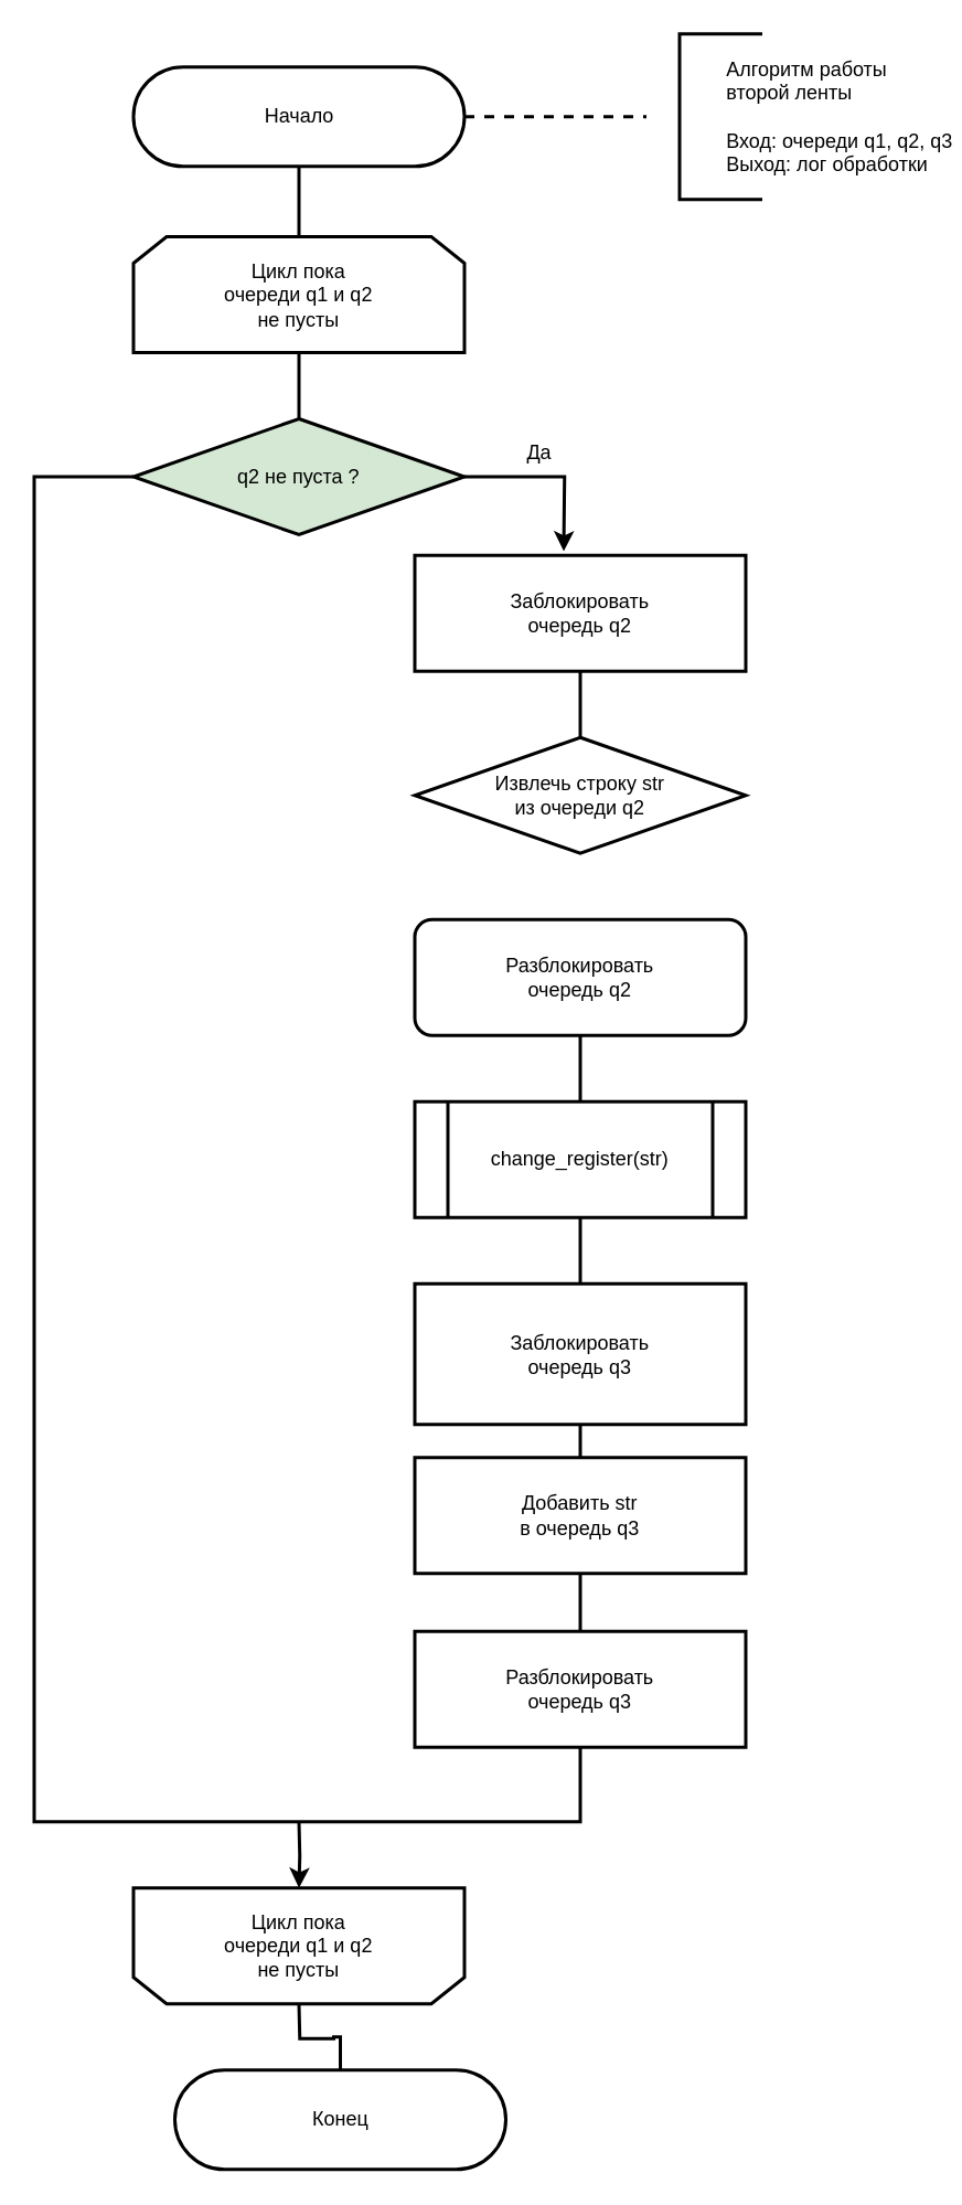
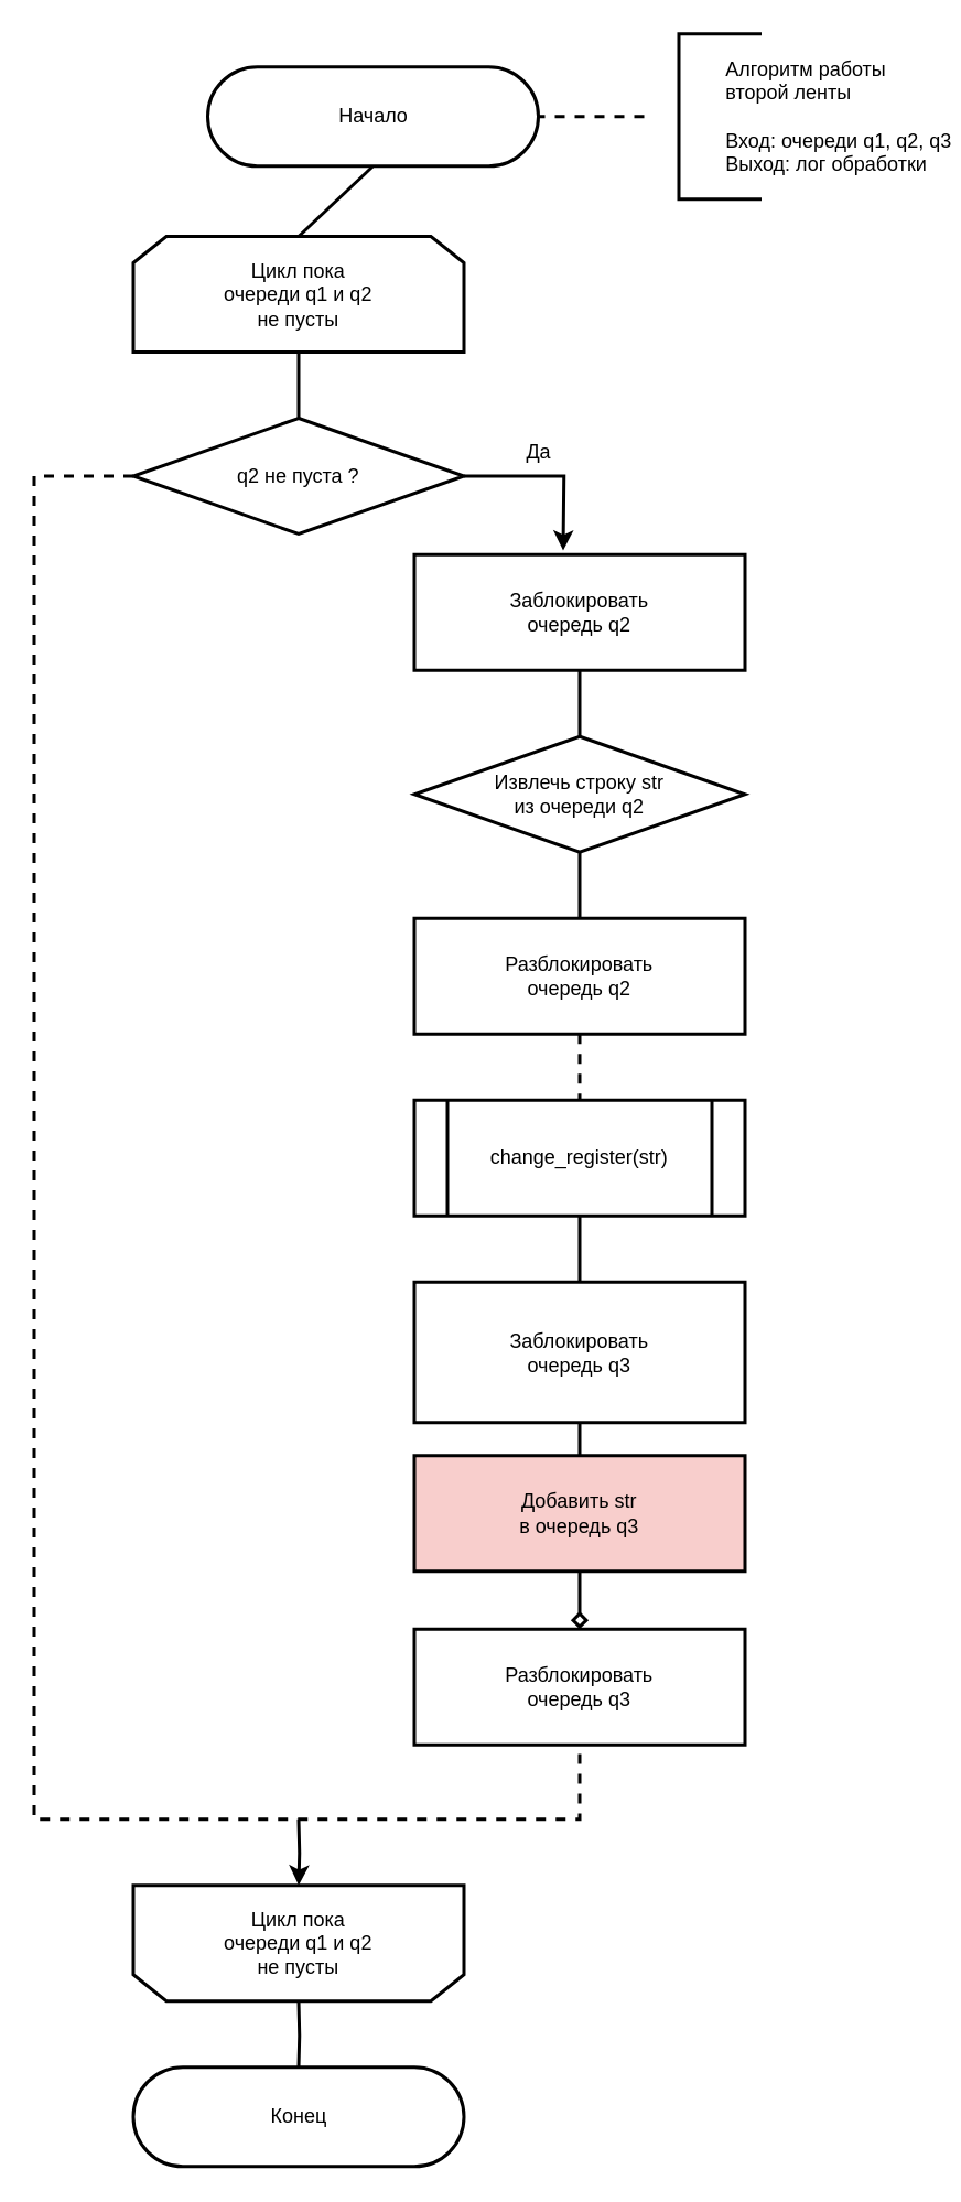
  <mxCell id="0" />
  <mxCell id="1" parent="0" />
  <mxCell id="2" style="edgeStyle=orthogonalEdgeStyle;rounded=0;orthogonalLoop=1;jettySize=auto;html=1;entryX=0;entryY=0.5;entryDx=0;entryDy=0;entryPerimeter=0;endArrow=none;endFill=0;strokeWidth=2;dashed=1;exitX=1;exitY=0.5;exitDx=0;exitDy=0;exitPerimeter=0;" parent="1" source="4" edge="1"><mxGeometry relative="1" as="geometry"><mxPoint x="330" y="140" as="sourcePoint" /><Array as="points"><mxPoint x="300" y="70" /><mxPoint x="300" y="70" /></Array><mxPoint x="390" y="70" as="targetPoint" /></mxGeometry></mxCell>
  <mxCell id="3" style="edgeStyle=none;html=1;exitX=0.5;exitY=0.5;exitDx=0;exitDy=30;exitPerimeter=0;strokeWidth=2;endArrow=none;endFill=0;" parent="1" source="4" edge="1"><mxGeometry relative="1" as="geometry"><mxPoint x="180" y="142.5" as="targetPoint" /></mxGeometry></mxCell>
- <mxCell id="4" value="&lt;font style=&quot;font-size: 12px&quot;&gt;Начало&lt;/font&gt;" style="html=1;dashed=0;whitespace=wrap;shape=mxgraph.dfd.start;strokeWidth=2;" parent="1" vertex="1"><mxGeometry x="80" y="40" width="200" height="60" as="geometry" /></mxCell>
+ <mxCell id="4" value="&lt;font style=&quot;font-size: 12px&quot;&gt;Начало&lt;/font&gt;" style="html=1;dashed=0;whitespace=wrap;shape=mxgraph.dfd.start;strokeWidth=2;" parent="1" vertex="1"><mxGeometry x="125" y="40" width="200" height="60" as="geometry" /></mxCell>
  <mxCell id="5" style="edgeStyle=orthogonalEdgeStyle;rounded=0;orthogonalLoop=1;jettySize=auto;html=1;exitX=0.5;exitY=1;exitDx=0;exitDy=0;" parent="1" edge="1"><mxGeometry relative="1" as="geometry"><mxPoint x="130" y="177.5" as="sourcePoint" /><mxPoint x="130" y="177.5" as="targetPoint" /></mxGeometry></mxCell>
- <mxCell id="6" value="&lt;font style=&quot;font-size: 12px&quot;&gt;Конец&lt;/font&gt;" style="html=1;dashed=0;whitespace=wrap;shape=mxgraph.dfd.start;strokeWidth=2;" parent="1" vertex="1"><mxGeometry x="105" y="1250" width="200" height="60" as="geometry" /></mxCell>
+ <mxCell id="6" value="&lt;font style=&quot;font-size: 12px&quot;&gt;Конец&lt;/font&gt;" style="html=1;dashed=0;whitespace=wrap;shape=mxgraph.dfd.start;strokeWidth=2;" parent="1" vertex="1"><mxGeometry x="80" y="1250" width="200" height="60" as="geometry" /></mxCell>
  <mxCell id="7" style="edgeStyle=orthogonalEdgeStyle;rounded=0;html=1;exitX=0.5;exitY=1;exitDx=0;exitDy=0;endArrow=classic;endFill=1;strokeWidth=2;entryX=0.5;entryY=1;entryDx=0;entryDy=0;" parent="1" target="8" edge="1"><mxGeometry relative="1" as="geometry"><mxPoint x="180" y="1100" as="sourcePoint" /></mxGeometry></mxCell>
  <mxCell id="8" value="Цикл пока&lt;br&gt;очереди q1 и q2&lt;br&gt;не пусты" style="shape=loopLimit;whiteSpace=wrap;html=1;strokeWidth=2;direction=west;" parent="1" vertex="1"><mxGeometry x="80" y="1140" width="200" height="70" as="geometry" /></mxCell>
  <mxCell id="9" style="edgeStyle=orthogonalEdgeStyle;rounded=0;orthogonalLoop=1;jettySize=auto;html=1;exitX=0.5;exitY=1;exitDx=0;exitDy=0;entryX=0.5;entryY=0.5;entryDx=0;entryDy=-30;entryPerimeter=0;endArrow=none;endFill=0;strokeWidth=2;" parent="1" target="6" edge="1"><mxGeometry relative="1" as="geometry"><mxPoint x="180" y="1210" as="sourcePoint" /></mxGeometry></mxCell>
  <mxCell id="10" style="edgeStyle=none;html=1;exitX=0.5;exitY=1;exitDx=0;exitDy=0;entryX=0.5;entryY=0;entryDx=0;entryDy=0;endArrow=none;endFill=0;strokeWidth=2;" parent="1" source="11" target="15" edge="1"><mxGeometry relative="1" as="geometry" /></mxCell>
  <mxCell id="11" value="Цикл пока&lt;br&gt;очереди q1 и q2&lt;br&gt;не пусты" style="shape=loopLimit;whiteSpace=wrap;html=1;strokeWidth=2;" parent="1" vertex="1"><mxGeometry x="80" y="142.5" width="200" height="70" as="geometry" /></mxCell>
  <mxCell id="12" style="edgeStyle=orthogonalEdgeStyle;rounded=0;orthogonalLoop=1;jettySize=auto;html=1;exitX=0.5;exitY=1;exitDx=0;exitDy=0;" parent="1" edge="1"><mxGeometry relative="1" as="geometry"><mxPoint x="120" y="267.5" as="sourcePoint" /><mxPoint x="120" y="267.5" as="targetPoint" /></mxGeometry></mxCell>
  <mxCell id="13" style="edgeStyle=orthogonalEdgeStyle;rounded=0;orthogonalLoop=1;jettySize=auto;html=1;exitX=1;exitY=0.5;exitDx=0;exitDy=0;entryX=0.5;entryY=0;entryDx=0;entryDy=0;endArrow=classic;endFill=1;strokeWidth=2;" parent="1" source="15" edge="1"><mxGeometry relative="1" as="geometry"><mxPoint x="340" y="332.5" as="targetPoint" /></mxGeometry></mxCell>
- <mxCell id="14" style="edgeStyle=orthogonalEdgeStyle;html=1;exitX=0;exitY=0.5;exitDx=0;exitDy=0;entryX=0.5;entryY=1;entryDx=0;entryDy=0;endArrow=none;endFill=0;strokeWidth=2;rounded=0;" parent="1" source="15" target="30" edge="1"><mxGeometry relative="1" as="geometry"><Array as="points"><mxPoint x="20" y="288" /><mxPoint x="20" y="1100" /><mxPoint x="350" y="1100" /></Array></mxGeometry></mxCell>
- <mxCell id="15" value="q2 не пуста ?" style="rhombus;whiteSpace=wrap;html=1;strokeWidth=2;fillColor=#d5e8d4;" parent="1" vertex="1"><mxGeometry x="80" y="252.5" width="200" height="70" as="geometry" /></mxCell>
+ <mxCell id="14" style="edgeStyle=orthogonalEdgeStyle;html=1;exitX=0;exitY=0.5;exitDx=0;exitDy=0;entryX=0.5;entryY=1;entryDx=0;entryDy=0;endArrow=none;endFill=0;strokeWidth=2;rounded=0;dashed=1;" parent="1" source="15" target="30" edge="1"><mxGeometry relative="1" as="geometry"><Array as="points"><mxPoint x="20" y="288" /><mxPoint x="20" y="1100" /><mxPoint x="350" y="1100" /></Array></mxGeometry></mxCell>
+ <mxCell id="15" value="q2 не пуста ?" style="rhombus;whiteSpace=wrap;html=1;strokeWidth=2;" parent="1" vertex="1"><mxGeometry x="80" y="252.5" width="200" height="70" as="geometry" /></mxCell>
  <mxCell id="16" value="Да" style="text;html=1;align=center;verticalAlign=middle;resizable=0;points=[];autosize=1;strokeColor=none;" parent="1" vertex="1"><mxGeometry x="310" y="262.5" width="30" height="20" as="geometry" /></mxCell>
  <mxCell id="17" value="&lt;div&gt;&lt;span style=&quot;white-space: pre&quot;&gt;&#09;&lt;/span&gt;Алгоритм работы&lt;/div&gt;&lt;div&gt;&lt;span style=&quot;white-space: pre&quot;&gt;&#09;&lt;/span&gt;второй ленты&lt;br&gt;&lt;/div&gt;&lt;div&gt;&lt;span&gt;&lt;br&gt;&lt;/span&gt;&lt;/div&gt;&lt;span style=&quot;white-space: pre&quot;&gt;&#09;&lt;/span&gt;Вход: очереди q1, q2, q3&amp;nbsp;&lt;br&gt;&lt;span style=&quot;white-space: pre&quot;&gt;&#09;&lt;/span&gt;Выход: лог обработки" style="strokeWidth=2;html=1;shape=mxgraph.flowchart.annotation_1;align=left;pointerEvents=1;" parent="1" vertex="1"><mxGeometry x="410" y="20" width="50" height="100" as="geometry" /></mxCell>
  <mxCell id="18" style="edgeStyle=none;rounded=0;html=1;exitX=0.5;exitY=1;exitDx=0;exitDy=0;entryX=0.5;entryY=0;entryDx=0;entryDy=0;endArrow=none;endFill=0;strokeWidth=2;" parent="1" target="22" edge="1"><mxGeometry relative="1" as="geometry"><mxPoint x="350" y="400" as="sourcePoint" /></mxGeometry></mxCell>
  <mxCell id="19" style="edgeStyle=none;html=1;exitX=0.5;exitY=1;exitDx=0;exitDy=0;endArrow=none;endFill=0;strokeWidth=2;entryX=0.5;entryY=0;entryDx=0;entryDy=0;" parent="1" source="20" target="29" edge="1"><mxGeometry relative="1" as="geometry"><mxPoint x="350" y="765" as="targetPoint" /></mxGeometry></mxCell>
  <mxCell id="20" value="change_register(str)" style="shape=process;whiteSpace=wrap;html=1;backgroundOutline=1;strokeWidth=2;align=center;" parent="1" vertex="1"><mxGeometry x="250" y="665" width="200" height="70" as="geometry" /></mxCell>
+ <mxCell id="21" style="edgeStyle=none;html=1;exitX=0.5;exitY=1;exitDx=0;exitDy=0;entryX=0.5;entryY=0;entryDx=0;entryDy=0;endArrow=none;endFill=0;strokeWidth=2;" parent="1" source="22" target="27" edge="1"><mxGeometry relative="1" as="geometry" /></mxCell>
  <mxCell id="22" value="&lt;font&gt;&lt;div&gt;Извлечь строку str&lt;/div&gt;&lt;div&gt;из очереди q2&lt;/div&gt;&lt;/font&gt;" style="rhombus;whiteSpace=wrap;html=1;strokeWidth=2;align=center;" parent="1" vertex="1"><mxGeometry x="250" y="445" width="200" height="70" as="geometry" /></mxCell>
- <mxCell id="23" style="edgeStyle=none;html=1;exitX=0.5;exitY=1;exitDx=0;exitDy=0;entryX=0.5;entryY=0;entryDx=0;entryDy=0;endArrow=none;endFill=0;strokeWidth=2;" parent="1" source="24" target="30" edge="1"><mxGeometry relative="1" as="geometry" /></mxCell>
- <mxCell id="24" value="&lt;font&gt;Добавить str&lt;br&gt;в очередь q3&lt;br&gt;&lt;/font&gt;" style="rounded=0;whiteSpace=wrap;html=1;strokeWidth=2;align=center;" parent="1" vertex="1"><mxGeometry x="250" y="880" width="200" height="70" as="geometry" /></mxCell>
+ <mxCell id="23" style="edgeStyle=none;html=1;exitX=0.5;exitY=1;exitDx=0;exitDy=0;entryX=0.5;entryY=0;entryDx=0;entryDy=0;endArrow=diamond;endFill=0;strokeWidth=2;" parent="1" source="24" target="30" edge="1"><mxGeometry relative="1" as="geometry" /></mxCell>
+ <mxCell id="24" value="&lt;font&gt;Добавить str&lt;br&gt;в очередь q3&lt;br&gt;&lt;/font&gt;" style="rounded=0;whiteSpace=wrap;html=1;strokeWidth=2;align=center;fillColor=#f8cecc;" parent="1" vertex="1"><mxGeometry x="250" y="880" width="200" height="70" as="geometry" /></mxCell>
  <mxCell id="25" value="&lt;font&gt;&lt;div&gt;Заблокировать&lt;/div&gt;&lt;div&gt;очередь q2&lt;/div&gt;&lt;/font&gt;" style="rounded=0;whiteSpace=wrap;html=1;strokeWidth=2;align=center;" parent="1" vertex="1"><mxGeometry x="250" y="335" width="200" height="70" as="geometry" /></mxCell>
- <mxCell id="26" style="edgeStyle=none;html=1;exitX=0.5;exitY=1;exitDx=0;exitDy=0;entryX=0.5;entryY=0;entryDx=0;entryDy=0;endArrow=none;endFill=0;strokeWidth=2;" parent="1" source="27" target="20" edge="1"><mxGeometry relative="1" as="geometry" /></mxCell>
- <mxCell id="27" value="&lt;font&gt;&lt;div&gt;Разблокировать&lt;/div&gt;&lt;div&gt;очередь q2&lt;/div&gt;&lt;/font&gt;" style="whiteSpace=wrap;html=1;strokeWidth=2;align=center;rounded=1;" parent="1" vertex="1"><mxGeometry x="250" y="555" width="200" height="70" as="geometry" /></mxCell>
+ <mxCell id="26" style="edgeStyle=none;html=1;exitX=0.5;exitY=1;exitDx=0;exitDy=0;entryX=0.5;entryY=0;entryDx=0;entryDy=0;endArrow=none;endFill=0;strokeWidth=2;dashed=1;" parent="1" source="27" target="20" edge="1"><mxGeometry relative="1" as="geometry" /></mxCell>
+ <mxCell id="27" value="&lt;font&gt;&lt;div&gt;Разблокировать&lt;/div&gt;&lt;div&gt;очередь q2&lt;/div&gt;&lt;/font&gt;" style="rounded=0;whiteSpace=wrap;html=1;strokeWidth=2;align=center;" parent="1" vertex="1"><mxGeometry x="250" y="555" width="200" height="70" as="geometry" /></mxCell>
  <mxCell id="28" style="edgeStyle=none;html=1;exitX=0.5;exitY=1;exitDx=0;exitDy=0;entryX=0.5;entryY=0;entryDx=0;entryDy=0;endArrow=none;endFill=0;strokeWidth=2;" parent="1" source="29" target="24" edge="1"><mxGeometry relative="1" as="geometry" /></mxCell>
  <mxCell id="29" value="&lt;font&gt;&lt;div&gt;Заблокировать&lt;/div&gt;&lt;div&gt;очередь q3&lt;/div&gt;&lt;/font&gt;" style="rounded=0;whiteSpace=wrap;html=1;strokeWidth=2;align=center;" parent="1" vertex="1"><mxGeometry x="250" y="775" width="200" height="85" as="geometry" /></mxCell>
  <mxCell id="30" value="&lt;font&gt;&lt;div&gt;Разблокировать&lt;/div&gt;&lt;div&gt;очередь q3&lt;/div&gt;&lt;/font&gt;" style="rounded=0;whiteSpace=wrap;html=1;strokeWidth=2;align=center;" parent="1" vertex="1"><mxGeometry x="250" y="985" width="200" height="70" as="geometry" /></mxCell>
